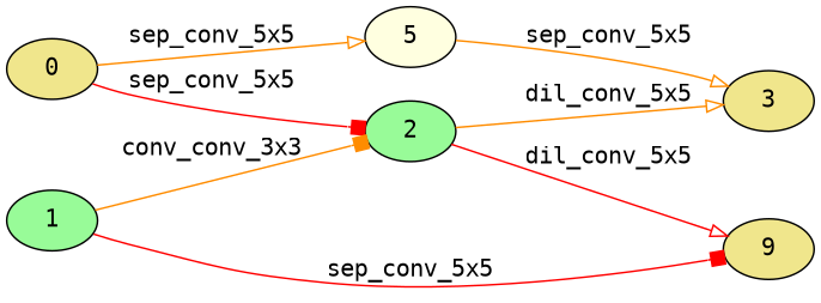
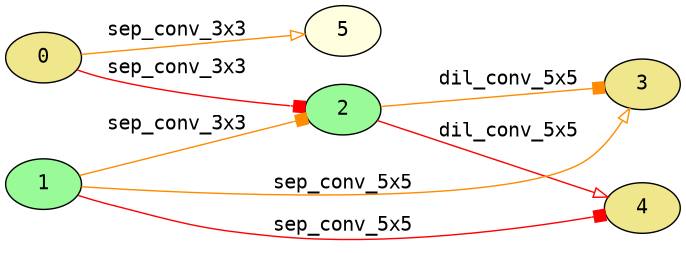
  digraph {
    fontname="DejaVu Sans Mono"
    rankdir=LR
    node [fillcolor=khaki fontname="DejaVu Sans Mono" style=filled]
    edge [arrowhead=box color=darkorange fontname="DejaVu Sans Mono"]
    2 [fillcolor=palegreen]
    0
    5 [fillcolor=lightyellow]
    3
-   4 [label=9]
+   4
    1 [fillcolor=palegreen]
-   2 -> 3 [arrowhead=onormal label=dil_conv_5x5]
+   2 -> 3 [label=dil_conv_5x5]
    2 -> 4 [arrowhead=onormal color=red label=dil_conv_5x5]
-   0 -> 2 [color=red label=sep_conv_5x5]
-   0 -> 5 [arrowhead=onormal label=sep_conv_5x5]
-   1 -> 2 [label=conv_conv_3x3]
-   5 -> 3 [arrowhead=onormal label=sep_conv_5x5]
+   0 -> 2 [color=red label=sep_conv_3x3]
+   0 -> 5 [arrowhead=onormal label=sep_conv_3x3]
+   1 -> 2 [label=sep_conv_3x3]
+   1 -> 3 [arrowhead=onormal label=sep_conv_5x5]
    1 -> 4 [color=red label=sep_conv_5x5]
  }
